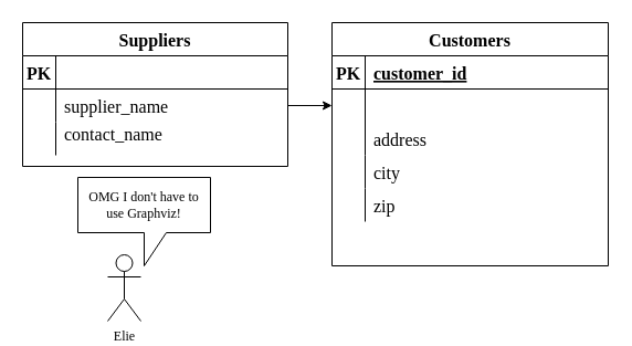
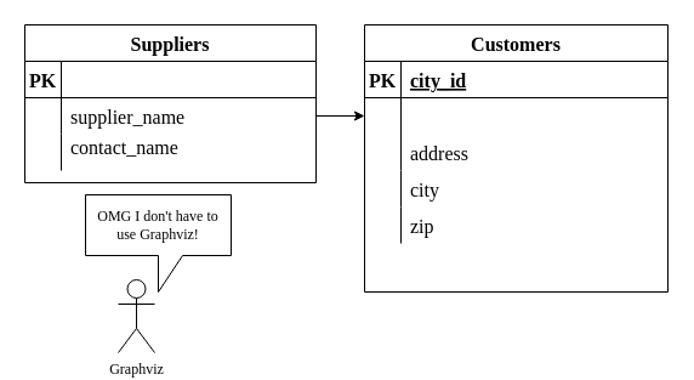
  <mxCell id="0" />
  <mxCell id="1" parent="0" />
  <mxCell id="2" value="Suppliers" style="shape=table;startSize=30;container=1;collapsible=1;childLayout=tableLayout;fixedRows=1;rowLines=0;fontStyle=1;align=center;resizeLast=1;fontFamily=Source Serif Pro;fontSize=16;" parent="1" vertex="1"><mxGeometry x="20" y="20" width="240" height="130" as="geometry" /></mxCell>
  <mxCell id="3" value="" style="shape=partialRectangle;collapsible=0;dropTarget=0;pointerEvents=0;fillColor=none;points=[[0,0.5],[1,0.5]];portConstraint=eastwest;top=0;left=0;right=0;bottom=1;fontFamily=Source Serif Pro;fontSize=16;" parent="2" vertex="1"><mxGeometry y="30" width="240" height="30" as="geometry" /></mxCell>
  <mxCell id="4" value="PK" style="shape=partialRectangle;overflow=hidden;connectable=0;fillColor=none;top=0;left=0;bottom=0;right=0;fontStyle=1;fontFamily=Source Serif Pro;fontSize=16;" parent="3" vertex="1"><mxGeometry width="30" height="30" as="geometry" /></mxCell>
  <mxCell id="5" value="" style="shape=partialRectangle;collapsible=0;dropTarget=0;pointerEvents=0;fillColor=none;points=[[0,0.5],[1,0.5]];portConstraint=eastwest;top=0;left=0;right=0;bottom=0;fontFamily=Source Serif Pro;fontSize=16;" parent="2" vertex="1"><mxGeometry y="60" width="240" height="30" as="geometry" /></mxCell>
  <mxCell id="6" value="" style="shape=partialRectangle;overflow=hidden;connectable=0;fillColor=none;top=0;left=0;bottom=0;right=0;fontFamily=Source Serif Pro;fontSize=16;" parent="5" vertex="1"><mxGeometry width="30" height="30" as="geometry" /></mxCell>
  <mxCell id="7" value="supplier_name" style="shape=partialRectangle;overflow=hidden;connectable=0;fillColor=none;top=0;left=0;bottom=0;right=0;align=left;spacingLeft=6;fontFamily=Source Serif Pro;fontSize=16;" parent="5" vertex="1"><mxGeometry x="30" width="210" height="30" as="geometry" /></mxCell>
  <mxCell id="8" value="" style="shape=partialRectangle;collapsible=0;dropTarget=0;pointerEvents=0;fillColor=none;points=[[0,0.5],[1,0.5]];portConstraint=eastwest;top=0;left=0;right=0;bottom=0;fontFamily=Source Serif Pro;fontSize=16;" parent="2" vertex="1"><mxGeometry y="90" width="240" height="30" as="geometry" /></mxCell>
  <mxCell id="9" value="" style="shape=partialRectangle;overflow=hidden;connectable=0;fillColor=none;top=0;left=0;bottom=0;right=0;fontFamily=Source Serif Pro;fontSize=16;" parent="8" vertex="1"><mxGeometry width="30" height="30" as="geometry" /></mxCell>
  <mxCell id="10" value="contact_name&#10;" style="shape=partialRectangle;overflow=hidden;connectable=0;fillColor=none;top=0;left=0;bottom=0;right=0;align=left;spacingLeft=6;fontFamily=Source Serif Pro;fontSize=16;" parent="8" vertex="1"><mxGeometry x="30" width="210" height="30" as="geometry" /></mxCell>
  <mxCell id="11" value="Customers" style="shape=table;startSize=30;container=1;collapsible=1;childLayout=tableLayout;fixedRows=1;rowLines=0;fontStyle=1;align=center;resizeLast=1;fontFamily=Source Serif Pro;fontSize=16;" parent="1" vertex="1"><mxGeometry x="300" y="20" width="250" height="220" as="geometry" /></mxCell>
  <mxCell id="12" value="" style="shape=partialRectangle;collapsible=0;dropTarget=0;pointerEvents=0;fillColor=none;points=[[0,0.5],[1,0.5]];portConstraint=eastwest;top=0;left=0;right=0;bottom=1;fontFamily=Source Serif Pro;fontSize=16;" parent="11" vertex="1"><mxGeometry y="30" width="250" height="30" as="geometry" /></mxCell>
  <mxCell id="13" value="PK" style="shape=partialRectangle;overflow=hidden;connectable=0;fillColor=none;top=0;left=0;bottom=0;right=0;fontStyle=1;fontFamily=Source Serif Pro;fontSize=16;" parent="12" vertex="1"><mxGeometry width="30" height="30" as="geometry" /></mxCell>
- <mxCell id="14" value="customer_id" style="shape=partialRectangle;overflow=hidden;connectable=0;fillColor=none;top=0;left=0;bottom=0;right=0;align=left;spacingLeft=6;fontStyle=5;fontFamily=Source Serif Pro;fontSize=16;" parent="12" vertex="1"><mxGeometry x="30" width="220" height="30" as="geometry" /></mxCell>
+ <mxCell id="14" value="city_id" style="shape=partialRectangle;overflow=hidden;connectable=0;fillColor=none;top=0;left=0;bottom=0;right=0;align=left;spacingLeft=6;fontStyle=5;fontFamily=Source Serif Pro;fontSize=16;" parent="12" vertex="1"><mxGeometry x="30" width="220" height="30" as="geometry" /></mxCell>
  <mxCell id="15" value="" style="shape=partialRectangle;collapsible=0;dropTarget=0;pointerEvents=0;fillColor=none;points=[[0,0.5],[1,0.5]];portConstraint=eastwest;top=0;left=0;right=0;bottom=0;fontFamily=Source Serif Pro;fontSize=16;" parent="11" vertex="1"><mxGeometry y="60" width="250" height="30" as="geometry" /></mxCell>
  <mxCell id="16" value="" style="shape=partialRectangle;overflow=hidden;connectable=0;fillColor=none;top=0;left=0;bottom=0;right=0;fontFamily=Source Serif Pro;fontSize=16;" parent="15" vertex="1"><mxGeometry width="30" height="30" as="geometry" /></mxCell>
  <mxCell id="17" value="" style="shape=partialRectangle;collapsible=0;dropTarget=0;pointerEvents=0;fillColor=none;points=[[0,0.5],[1,0.5]];portConstraint=eastwest;top=0;left=0;right=0;bottom=0;fontFamily=Source Serif Pro;fontSize=16;" parent="11" vertex="1"><mxGeometry y="90" width="250" height="30" as="geometry" /></mxCell>
  <mxCell id="18" value="" style="shape=partialRectangle;overflow=hidden;connectable=0;fillColor=none;top=0;left=0;bottom=0;right=0;fontFamily=Source Serif Pro;fontSize=16;" parent="17" vertex="1"><mxGeometry width="30" height="30" as="geometry" /></mxCell>
  <mxCell id="19" value="address" style="shape=partialRectangle;overflow=hidden;connectable=0;fillColor=none;top=0;left=0;bottom=0;right=0;align=left;spacingLeft=6;fontFamily=Source Serif Pro;fontSize=16;" parent="17" vertex="1"><mxGeometry x="30" width="220" height="30" as="geometry" /></mxCell>
  <mxCell id="20" value="" style="shape=partialRectangle;collapsible=0;dropTarget=0;pointerEvents=0;fillColor=none;points=[[0,0.5],[1,0.5]];portConstraint=eastwest;top=0;left=0;right=0;bottom=0;fontFamily=Source Serif Pro;fontSize=16;" parent="11" vertex="1"><mxGeometry y="120" width="250" height="30" as="geometry" /></mxCell>
  <mxCell id="21" value="" style="shape=partialRectangle;overflow=hidden;connectable=0;fillColor=none;top=0;left=0;bottom=0;right=0;fontFamily=Source Serif Pro;fontSize=16;" parent="20" vertex="1"><mxGeometry width="30" height="30" as="geometry" /></mxCell>
  <mxCell id="22" value="city" style="shape=partialRectangle;overflow=hidden;connectable=0;fillColor=none;top=0;left=0;bottom=0;right=0;align=left;spacingLeft=6;fontFamily=Source Serif Pro;fontSize=16;" parent="20" vertex="1"><mxGeometry x="30" width="220" height="30" as="geometry" /></mxCell>
  <mxCell id="23" value="" style="shape=partialRectangle;collapsible=0;dropTarget=0;pointerEvents=0;fillColor=none;points=[[0,0.5],[1,0.5]];portConstraint=eastwest;top=0;left=0;right=0;bottom=0;fontFamily=Source Serif Pro;fontSize=16;" parent="11" vertex="1"><mxGeometry y="150" width="250" height="30" as="geometry" /></mxCell>
  <mxCell id="24" value="" style="shape=partialRectangle;overflow=hidden;connectable=0;fillColor=none;top=0;left=0;bottom=0;right=0;fontFamily=Source Serif Pro;fontSize=16;" parent="23" vertex="1"><mxGeometry width="30" height="30" as="geometry" /></mxCell>
  <mxCell id="25" value="zip" style="shape=partialRectangle;overflow=hidden;connectable=0;fillColor=none;top=0;left=0;bottom=0;right=0;align=left;spacingLeft=6;fontFamily=Source Serif Pro;fontSize=16;" parent="23" vertex="1"><mxGeometry x="30" width="220" height="30" as="geometry" /></mxCell>
  <mxCell id="26" value="" style="shape=partialRectangle;collapsible=0;dropTarget=0;pointerEvents=0;fillColor=none;points=[[0,0.5],[1,0.5]];portConstraint=eastwest;top=0;left=0;right=0;bottom=0;fontFamily=Source Serif Pro;fontSize=16;" parent="11" vertex="1"><mxGeometry y="180" width="250" height="30" as="geometry" /></mxCell>
  <mxCell id="27" value="" style="shape=partialRectangle;overflow=hidden;connectable=0;fillColor=none;top=0;left=0;bottom=0;right=0;fontFamily=Source Serif Pro;fontSize=16;" parent="26" vertex="1"><mxGeometry width="30" height="30" as="geometry" /></mxCell>
- <mxCell id="28" value="Elie" style="shape=umlActor;verticalLabelPosition=bottom;verticalAlign=top;html=1;outlineConnect=0;fontFamily=Source Serif Pro;" vertex="1" parent="1"><mxGeometry x="97" y="230" width="30" height="60" as="geometry" /></mxCell>
+ <mxCell id="28" value="Graphviz" style="shape=umlActor;verticalLabelPosition=bottom;verticalAlign=top;html=1;outlineConnect=0;fontFamily=Source Serif Pro;" vertex="1" parent="1"><mxGeometry x="97" y="230" width="30" height="60" as="geometry" /></mxCell>
  <mxCell id="29" value="OMG I don't have to&lt;br&gt;use Graphviz!" style="shape=callout;whiteSpace=wrap;html=1;perimeter=calloutPerimeter;fontFamily=Source Serif Pro;" vertex="1" parent="1"><mxGeometry x="70" y="160" width="120" height="80" as="geometry" /></mxCell>
  <mxCell id="30" style="edgeStyle=orthogonalEdgeStyle;rounded=0;orthogonalLoop=1;jettySize=auto;html=1;exitX=1;exitY=0.5;exitDx=0;exitDy=0;fontSize=16;" edge="1" parent="1" source="5" target="15"><mxGeometry relative="1" as="geometry" /></mxCell>
